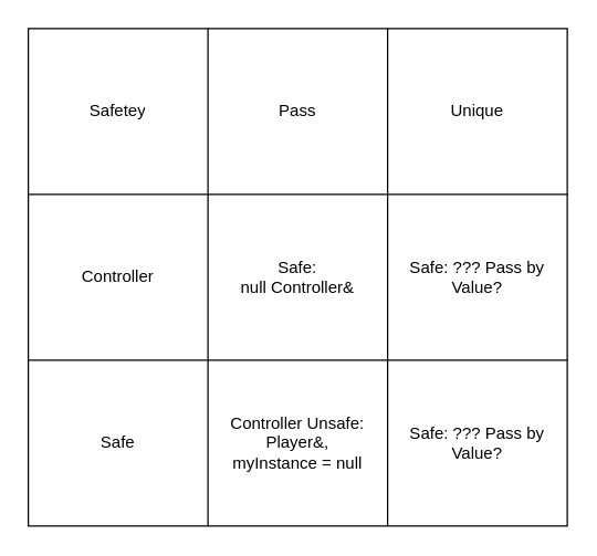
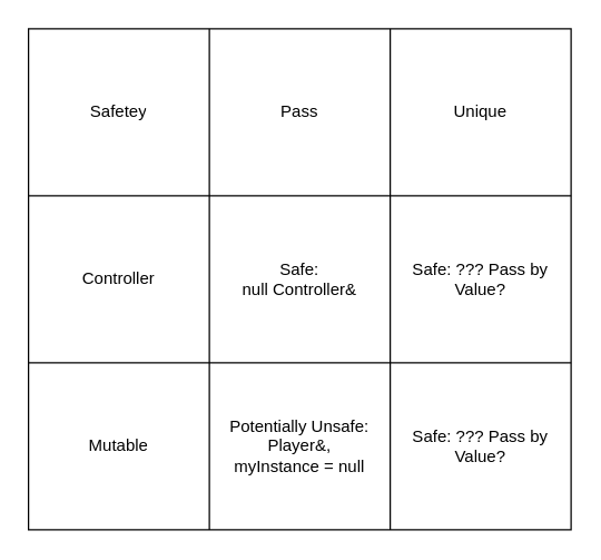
  <mxCell id="0" />
  <mxCell id="1" parent="0" />
  <mxCell id="2" value="" style="shape=table;startSize=0;container=1;collapsible=0;childLayout=tableLayout;" vertex="1" parent="1"><mxGeometry width="390" height="360" as="geometry" x="20" y="20" /></mxCell>
  <mxCell id="3" value="" style="shape=tableRow;horizontal=0;startSize=0;swimlaneHead=0;swimlaneBody=0;strokeColor=inherit;top=0;left=0;bottom=0;right=0;collapsible=0;dropTarget=0;fillColor=none;points=[[0,0.5],[1,0.5]];portConstraint=eastwest;" vertex="1" parent="2"><mxGeometry width="390" height="120" as="geometry" /></mxCell>
  <mxCell id="4" value="Safetey" style="shape=partialRectangle;html=1;whiteSpace=wrap;connectable=0;strokeColor=inherit;overflow=hidden;fillColor=none;top=0;left=0;bottom=0;right=0;pointerEvents=1;" vertex="1" parent="3"><mxGeometry width="130" height="120" as="geometry"><mxRectangle width="130" height="120" as="alternateBounds" /></mxGeometry></mxCell>
  <mxCell id="5" value="Pass" style="shape=partialRectangle;html=1;whiteSpace=wrap;connectable=0;strokeColor=inherit;overflow=hidden;fillColor=none;top=0;left=0;bottom=0;right=0;pointerEvents=1;" vertex="1" parent="3"><mxGeometry x="130" width="130" height="120" as="geometry"><mxRectangle width="130" height="120" as="alternateBounds" /></mxGeometry></mxCell>
  <mxCell id="6" value="Unique" style="shape=partialRectangle;html=1;whiteSpace=wrap;connectable=0;strokeColor=inherit;overflow=hidden;fillColor=none;top=0;left=0;bottom=0;right=0;pointerEvents=1;" vertex="1" parent="3"><mxGeometry x="260" width="130" height="120" as="geometry"><mxRectangle width="130" height="120" as="alternateBounds" /></mxGeometry></mxCell>
  <mxCell id="7" value="" style="shape=tableRow;horizontal=0;startSize=0;swimlaneHead=0;swimlaneBody=0;strokeColor=inherit;top=0;left=0;bottom=0;right=0;collapsible=0;dropTarget=0;fillColor=none;points=[[0,0.5],[1,0.5]];portConstraint=eastwest;" vertex="1" parent="2"><mxGeometry y="120" width="390" height="120" as="geometry" /></mxCell>
  <mxCell id="8" value="Controller" style="shape=partialRectangle;html=1;whiteSpace=wrap;connectable=0;strokeColor=inherit;overflow=hidden;fillColor=none;top=0;left=0;bottom=0;right=0;pointerEvents=1;" vertex="1" parent="7"><mxGeometry width="130" height="120" as="geometry"><mxRectangle width="130" height="120" as="alternateBounds" /></mxGeometry></mxCell>
  <mxCell id="9" value="Safe: &lt;br&gt;null Controller&amp;amp;" style="shape=partialRectangle;html=1;whiteSpace=wrap;connectable=0;strokeColor=inherit;overflow=hidden;fillColor=none;top=0;left=0;bottom=0;right=0;pointerEvents=1;" vertex="1" parent="7"><mxGeometry x="130" width="130" height="120" as="geometry"><mxRectangle width="130" height="120" as="alternateBounds" /></mxGeometry></mxCell>
  <mxCell id="10" value="Safe: ??? Pass by Value?" style="shape=partialRectangle;html=1;whiteSpace=wrap;connectable=0;strokeColor=inherit;overflow=hidden;fillColor=none;top=0;left=0;bottom=0;right=0;pointerEvents=1;" vertex="1" parent="7"><mxGeometry x="260" width="130" height="120" as="geometry"><mxRectangle width="130" height="120" as="alternateBounds" /></mxGeometry></mxCell>
  <mxCell id="11" value="" style="shape=tableRow;horizontal=0;startSize=0;swimlaneHead=0;swimlaneBody=0;strokeColor=inherit;top=0;left=0;bottom=0;right=0;collapsible=0;dropTarget=0;fillColor=none;points=[[0,0.5],[1,0.5]];portConstraint=eastwest;" vertex="1" parent="2"><mxGeometry y="240" width="390" height="120" as="geometry" /></mxCell>
- <mxCell id="12" value="Safe" style="shape=partialRectangle;html=1;whiteSpace=wrap;connectable=0;strokeColor=inherit;overflow=hidden;fillColor=none;top=0;left=0;bottom=0;right=0;pointerEvents=1;" vertex="1" parent="11"><mxGeometry width="130" height="120" as="geometry"><mxRectangle width="130" height="120" as="alternateBounds" /></mxGeometry></mxCell>
- <mxCell id="13" value="Controller Unsafe: &lt;br&gt;Player&amp;amp;, &lt;br&gt;myInstance = null" style="shape=partialRectangle;html=1;whiteSpace=wrap;connectable=0;strokeColor=inherit;overflow=hidden;fillColor=none;top=0;left=0;bottom=0;right=0;pointerEvents=1;" vertex="1" parent="11"><mxGeometry x="130" width="130" height="120" as="geometry"><mxRectangle width="130" height="120" as="alternateBounds" /></mxGeometry></mxCell>
+ <mxCell id="12" value="Mutable" style="shape=partialRectangle;html=1;whiteSpace=wrap;connectable=0;strokeColor=inherit;overflow=hidden;fillColor=none;top=0;left=0;bottom=0;right=0;pointerEvents=1;" vertex="1" parent="11"><mxGeometry width="130" height="120" as="geometry"><mxRectangle width="130" height="120" as="alternateBounds" /></mxGeometry></mxCell>
+ <mxCell id="13" value="Potentially Unsafe: &lt;br&gt;Player&amp;amp;, &lt;br&gt;myInstance = null" style="shape=partialRectangle;html=1;whiteSpace=wrap;connectable=0;strokeColor=inherit;overflow=hidden;fillColor=none;top=0;left=0;bottom=0;right=0;pointerEvents=1;" vertex="1" parent="11"><mxGeometry x="130" width="130" height="120" as="geometry"><mxRectangle width="130" height="120" as="alternateBounds" /></mxGeometry></mxCell>
  <mxCell id="14" value="Safe: ??? Pass by Value?" style="shape=partialRectangle;html=1;whiteSpace=wrap;connectable=0;strokeColor=inherit;overflow=hidden;fillColor=none;top=0;left=0;bottom=0;right=0;pointerEvents=1;" vertex="1" parent="11"><mxGeometry x="260" width="130" height="120" as="geometry"><mxRectangle width="130" height="120" as="alternateBounds" /></mxGeometry></mxCell>
